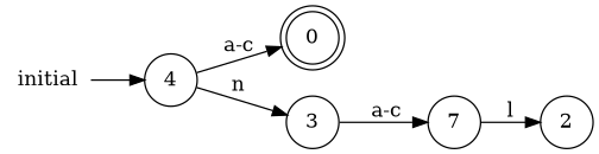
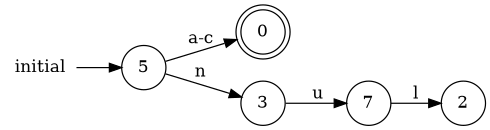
  digraph {
    rankdir=LR
    node [shape=circle]
    0 [shape=doublecircle]
    n2 [label=7]
    2
    3
-   4
+   4 [label=5]
    initial [shape=plaintext]
    n2 -> 2 [label=l]
-   3 -> n2 [label="a-c"]
+   3 -> n2 [label=u]
    4 -> 0 [label="a-c"]
    4 -> 3 [label=n]
    initial -> 4
  }
